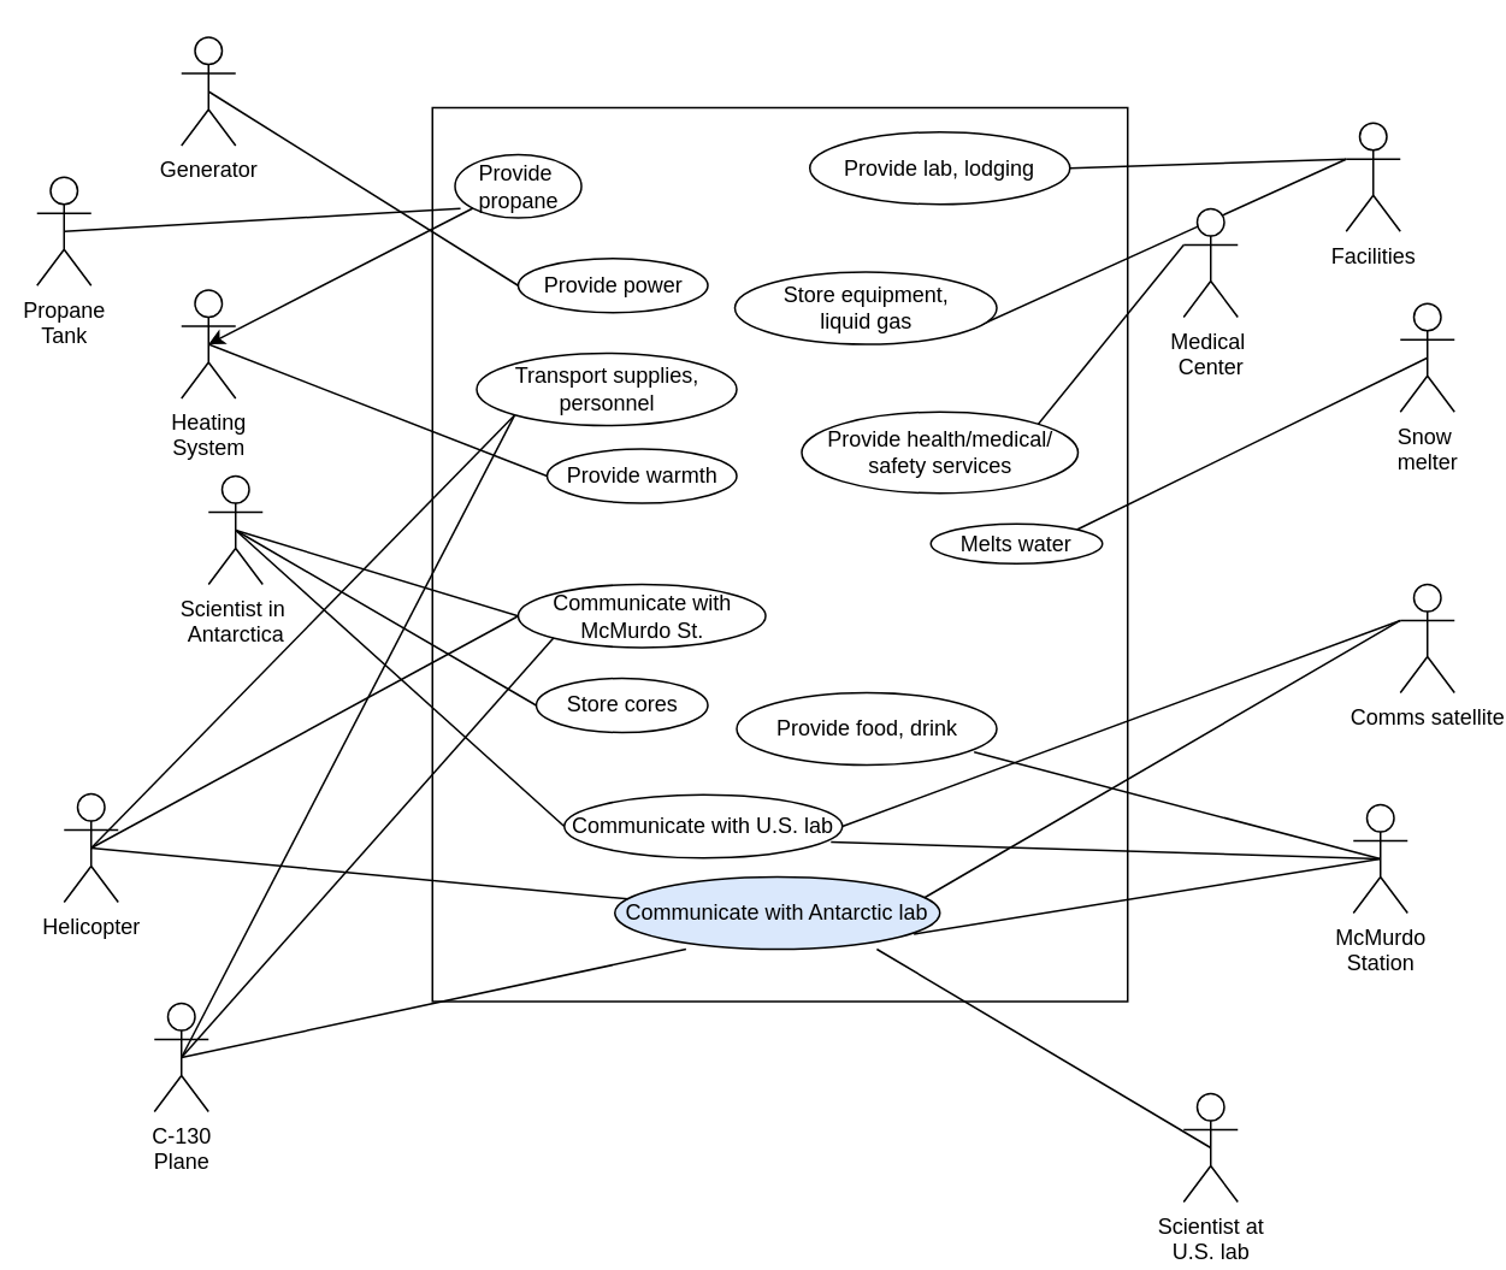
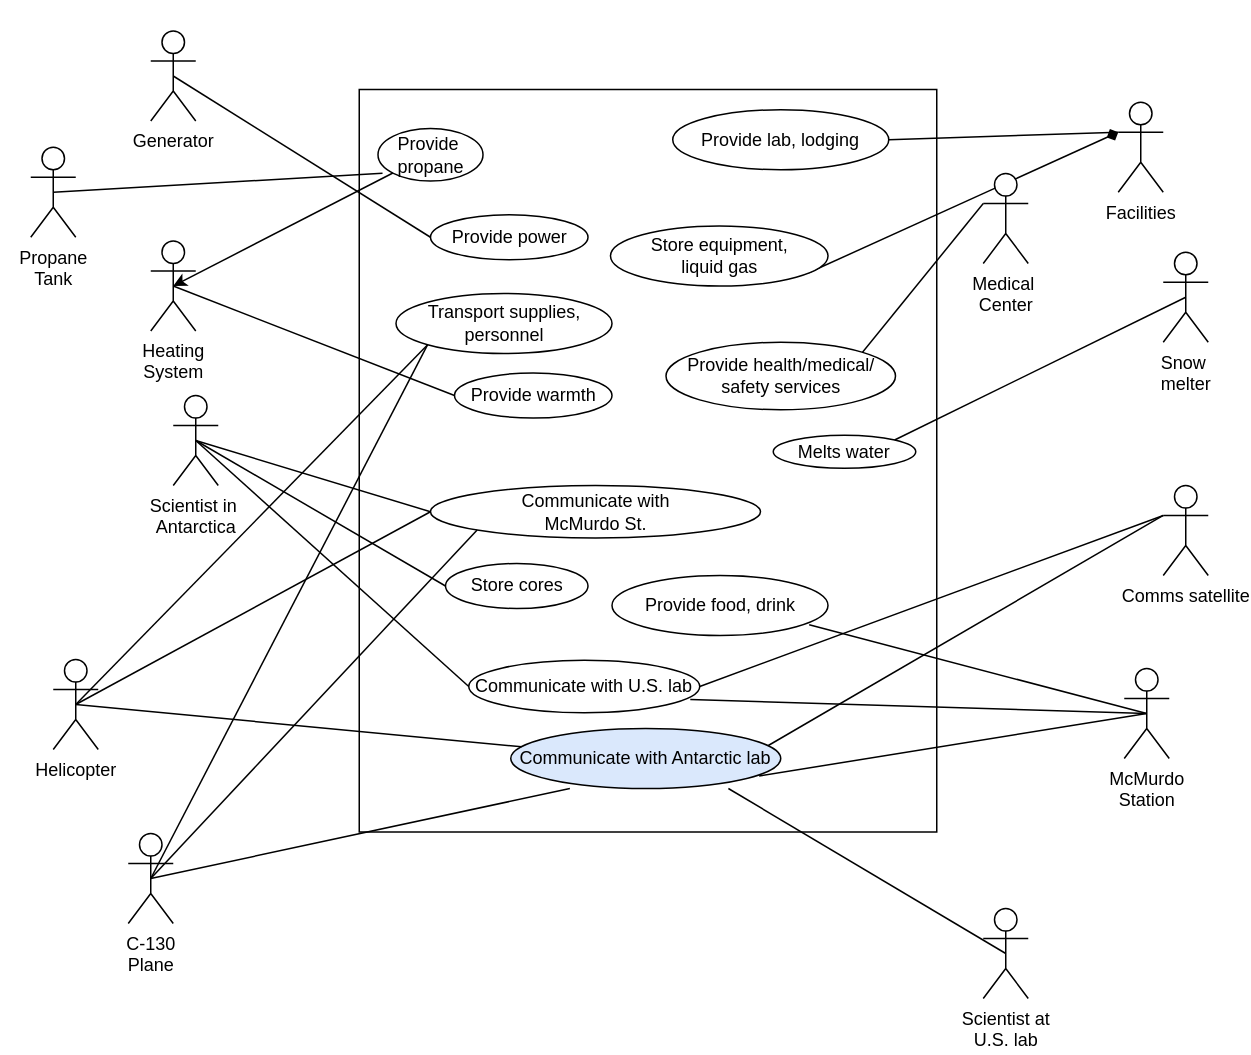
  <mxCell id="0" />
  <mxCell id="1" parent="0" />
  <mxCell id="2" value="" style="rounded=0;whiteSpace=wrap;html=1;rotation=90;" parent="1" vertex="1"><mxGeometry x="184" y="114" width="495" height="385" as="geometry" /></mxCell>
  <mxCell id="3" value="Comms satellite" style="shape=umlActor;verticalLabelPosition=bottom;labelBackgroundColor=#ffffff;verticalAlign=top;html=1;outlineConnect=0;" parent="1" vertex="1"><mxGeometry x="775" y="323" width="30" height="60" as="geometry" /></mxCell>
  <mxCell id="4" value="" style="endArrow=none;html=1;exitX=1;exitY=0.5;exitDx=0;exitDy=0;entryX=0;entryY=0.333;entryDx=0;entryDy=0;entryPerimeter=0;" parent="1" source="18" target="3" edge="1"><mxGeometry width="50" height="50" relative="1" as="geometry"><mxPoint x="532.882" y="357.176" as="sourcePoint" /><mxPoint x="745" y="295" as="targetPoint" /></mxGeometry></mxCell>
  <mxCell id="5" value="" style="endArrow=none;html=1;exitX=0.946;exitY=0.304;exitDx=0;exitDy=0;exitPerimeter=0;entryX=0;entryY=0.333;entryDx=0;entryDy=0;entryPerimeter=0;" parent="1" source="19" target="3" edge="1"><mxGeometry width="50" height="50" relative="1" as="geometry"><mxPoint x="537.588" y="413.647" as="sourcePoint" /><mxPoint x="745" y="295" as="targetPoint" /></mxGeometry></mxCell>
  <mxCell id="6" value="Facilities" style="shape=umlActor;verticalLabelPosition=bottom;labelBackgroundColor=#ffffff;verticalAlign=top;html=1;outlineConnect=0;" parent="1" vertex="1"><mxGeometry x="745" y="67.5" width="30" height="60" as="geometry" /></mxCell>
  <mxCell id="7" value="" style="endArrow=none;html=1;entryX=0;entryY=0.333;entryDx=0;entryDy=0;entryPerimeter=0;exitX=1;exitY=0.5;exitDx=0;exitDy=0;" parent="1" source="12" target="6" edge="1"><mxGeometry width="50" height="50" relative="1" as="geometry"><mxPoint x="645" y="45" as="sourcePoint" /><mxPoint x="705" y="125" as="targetPoint" /></mxGeometry></mxCell>
- <mxCell id="8" value="" style="endArrow=none;html=1;exitX=0.908;exitY=0.784;exitDx=0;exitDy=0;exitPerimeter=0;entryX=0;entryY=0.333;entryDx=0;entryDy=0;entryPerimeter=0;" parent="1" source="13" target="6" edge="1"><mxGeometry width="50" height="50" relative="1" as="geometry"><mxPoint x="522" y="110" as="sourcePoint" /><mxPoint x="725" y="101" as="targetPoint" /></mxGeometry></mxCell>
+ <mxCell id="8" value="" style="endArrow=diamond;html=1;exitX=0.908;exitY=0.784;exitDx=0;exitDy=0;exitPerimeter=0;entryX=0;entryY=0.333;entryDx=0;entryDy=0;entryPerimeter=0;" parent="1" source="13" target="6" edge="1"><mxGeometry width="50" height="50" relative="1" as="geometry"><mxPoint x="522" y="110" as="sourcePoint" /><mxPoint x="725" y="101" as="targetPoint" /></mxGeometry></mxCell>
  <mxCell id="9" value="Scientist at &lt;br&gt;U.S.&amp;nbsp;lab&lt;br&gt;" style="shape=umlActor;verticalLabelPosition=bottom;labelBackgroundColor=#ffffff;verticalAlign=top;html=1;outlineConnect=0;" parent="1" vertex="1"><mxGeometry x="655" y="605" width="30" height="60" as="geometry" /></mxCell>
  <mxCell id="10" value="" style="endArrow=none;html=1;exitX=0.5;exitY=0.5;exitDx=0;exitDy=0;exitPerimeter=0;entryX=0.806;entryY=1;entryDx=0;entryDy=0;entryPerimeter=0;" parent="1" source="9" target="19" edge="1"><mxGeometry width="50" height="50" relative="1" as="geometry"><mxPoint x="165" y="185" as="sourcePoint" /><mxPoint x="455" y="625" as="targetPoint" /></mxGeometry></mxCell>
  <mxCell id="11" value="Medical&amp;nbsp;&lt;br&gt;Center&lt;br&gt;" style="shape=umlActor;verticalLabelPosition=bottom;labelBackgroundColor=#ffffff;verticalAlign=top;html=1;outlineConnect=0;" parent="1" vertex="1"><mxGeometry x="655" y="115" width="30" height="60" as="geometry" /></mxCell>
  <mxCell id="12" value="Provide lab, lodging" style="ellipse;whiteSpace=wrap;html=1;" parent="1" vertex="1"><mxGeometry x="448" y="72.5" width="144" height="40" as="geometry" /></mxCell>
  <mxCell id="13" value="&lt;span&gt;Store equipment, &lt;br&gt;liquid gas&lt;/span&gt;" style="ellipse;whiteSpace=wrap;html=1;" parent="1" vertex="1"><mxGeometry x="406.5" y="150" width="145" height="40" as="geometry" /></mxCell>
  <mxCell id="14" value="Provide food, drink" style="ellipse;whiteSpace=wrap;html=1;" parent="1" vertex="1"><mxGeometry x="407.5" y="383" width="144" height="40" as="geometry" /></mxCell>
  <mxCell id="15" value="&lt;span&gt;Provide health/medical/&lt;br&gt;safety services&lt;/span&gt;" style="ellipse;whiteSpace=wrap;html=1;" parent="1" vertex="1"><mxGeometry x="443.5" y="227.5" width="153" height="45" as="geometry" /></mxCell>
  <mxCell id="16" value="&lt;span&gt;Provide warmth&lt;/span&gt;" style="ellipse;whiteSpace=wrap;html=1;" parent="1" vertex="1"><mxGeometry x="302.5" y="248" width="105" height="30" as="geometry" /></mxCell>
  <mxCell id="17" value="&lt;span&gt;Store cores&lt;/span&gt;" style="ellipse;whiteSpace=wrap;html=1;" parent="1" vertex="1"><mxGeometry x="296.5" y="375" width="95" height="30" as="geometry" /></mxCell>
  <mxCell id="18" value="&lt;span&gt;Communicate with U.S. lab&lt;/span&gt;" style="ellipse;whiteSpace=wrap;html=1;" parent="1" vertex="1"><mxGeometry x="312" y="439.5" width="154" height="35" as="geometry" /></mxCell>
  <mxCell id="19" value="&lt;span&gt;Communicate with Antarctic lab&lt;/span&gt;" style="ellipse;whiteSpace=wrap;html=1;fillColor=#dae8fc;" parent="1" vertex="1"><mxGeometry x="340" y="485" width="180" height="40" as="geometry" /></mxCell>
  <mxCell id="20" value="Scientist in&amp;nbsp;&lt;br&gt;Antarctica&lt;br&gt;" style="shape=umlActor;verticalLabelPosition=bottom;labelBackgroundColor=#ffffff;verticalAlign=top;html=1;outlineConnect=0;" parent="1" vertex="1"><mxGeometry x="115" y="263" width="30" height="60" as="geometry" /></mxCell>
  <mxCell id="21" value="" style="endArrow=none;html=1;entryX=0;entryY=0.5;entryDx=0;entryDy=0;exitX=0.5;exitY=0.5;exitDx=0;exitDy=0;exitPerimeter=0;" parent="1" source="20" target="18" edge="1"><mxGeometry width="50" height="50" relative="1" as="geometry"><mxPoint x="155" y="365" as="sourcePoint" /><mxPoint x="275" y="375" as="targetPoint" /></mxGeometry></mxCell>
  <mxCell id="22" value="" style="endArrow=none;html=1;entryX=0;entryY=0.333;entryDx=0;entryDy=0;entryPerimeter=0;exitX=1;exitY=0;exitDx=0;exitDy=0;" parent="1" source="15" target="11" edge="1"><mxGeometry width="50" height="50" relative="1" as="geometry"><mxPoint x="625" y="465" as="sourcePoint" /><mxPoint x="695" y="425" as="targetPoint" /></mxGeometry></mxCell>
  <mxCell id="23" value="Heating &lt;br&gt;System" style="shape=umlActor;verticalLabelPosition=bottom;labelBackgroundColor=#ffffff;verticalAlign=top;html=1;outlineConnect=0;" parent="1" vertex="1"><mxGeometry x="100" y="160" width="30" height="60" as="geometry" /></mxCell>
  <mxCell id="24" value="" style="endArrow=none;html=1;entryX=0;entryY=0.5;entryDx=0;entryDy=0;exitX=0.5;exitY=0.5;exitDx=0;exitDy=0;exitPerimeter=0;" parent="1" source="23" target="16" edge="1"><mxGeometry width="50" height="50" relative="1" as="geometry"><mxPoint x="185" y="155" as="sourcePoint" /><mxPoint x="265" y="85" as="targetPoint" /></mxGeometry></mxCell>
  <mxCell id="25" value="" style="endArrow=none;html=1;exitX=0.5;exitY=0.5;exitDx=0;exitDy=0;exitPerimeter=0;entryX=0;entryY=0.5;entryDx=0;entryDy=0;" parent="1" source="20" target="17" edge="1"><mxGeometry width="50" height="50" relative="1" as="geometry"><mxPoint x="145" y="375" as="sourcePoint" /><mxPoint x="195" y="325" as="targetPoint" /></mxGeometry></mxCell>
  <mxCell id="26" value="McMurdo&lt;br&gt;Station&lt;br&gt;" style="shape=umlActor;verticalLabelPosition=bottom;labelBackgroundColor=#ffffff;verticalAlign=top;html=1;outlineConnect=0;" parent="1" vertex="1"><mxGeometry x="749" y="445" width="30" height="60" as="geometry" /></mxCell>
  <mxCell id="27" value="" style="endArrow=none;html=1;entryX=0.5;entryY=0.5;entryDx=0;entryDy=0;entryPerimeter=0;exitX=0.92;exitY=0.791;exitDx=0;exitDy=0;exitPerimeter=0;" parent="1" source="19" target="26" edge="1"><mxGeometry width="50" height="50" relative="1" as="geometry"><mxPoint x="605" y="535" as="sourcePoint" /><mxPoint x="655" y="485" as="targetPoint" /></mxGeometry></mxCell>
  <mxCell id="28" value="" style="endArrow=none;html=1;entryX=0.5;entryY=0.5;entryDx=0;entryDy=0;entryPerimeter=0;exitX=0.959;exitY=0.749;exitDx=0;exitDy=0;exitPerimeter=0;" parent="1" source="18" target="26" edge="1"><mxGeometry width="50" height="50" relative="1" as="geometry"><mxPoint x="505" y="405" as="sourcePoint" /><mxPoint x="555" y="515" as="targetPoint" /></mxGeometry></mxCell>
  <mxCell id="29" value="" style="endArrow=none;html=1;entryX=0.5;entryY=0.5;entryDx=0;entryDy=0;entryPerimeter=0;exitX=0.913;exitY=0.821;exitDx=0;exitDy=0;exitPerimeter=0;" parent="1" source="14" target="26" edge="1"><mxGeometry width="50" height="50" relative="1" as="geometry"><mxPoint x="615" y="535" as="sourcePoint" /><mxPoint x="755" y="485" as="targetPoint" /></mxGeometry></mxCell>
  <mxCell id="30" value="Helicopter&lt;br&gt;" style="shape=umlActor;verticalLabelPosition=bottom;labelBackgroundColor=#ffffff;verticalAlign=top;html=1;outlineConnect=0;" parent="1" vertex="1"><mxGeometry x="35" y="439" width="30" height="60" as="geometry" /></mxCell>
  <mxCell id="31" value="" style="endArrow=none;html=1;exitX=0.5;exitY=0.5;exitDx=0;exitDy=0;exitPerimeter=0;" parent="1" source="30" target="19" edge="1"><mxGeometry width="50" height="50" relative="1" as="geometry"><mxPoint x="215" y="535" as="sourcePoint" /><mxPoint x="265" y="485" as="targetPoint" /></mxGeometry></mxCell>
  <mxCell id="32" value="Generator" style="shape=umlActor;verticalLabelPosition=bottom;labelBackgroundColor=#ffffff;verticalAlign=top;html=1;outlineConnect=0;" parent="1" vertex="1"><mxGeometry x="100" y="20" width="30" height="60" as="geometry" /></mxCell>
  <mxCell id="33" value="C-130&lt;br&gt;Plane&lt;br&gt;" style="shape=umlActor;verticalLabelPosition=bottom;labelBackgroundColor=#ffffff;verticalAlign=top;html=1;outlineConnect=0;" parent="1" vertex="1"><mxGeometry x="85" y="555" width="30" height="60" as="geometry" /></mxCell>
  <mxCell id="34" value="" style="endArrow=none;html=1;exitX=0.5;exitY=0.5;exitDx=0;exitDy=0;exitPerimeter=0;entryX=0.219;entryY=1;entryDx=0;entryDy=0;entryPerimeter=0;" parent="1" source="33" target="19" edge="1"><mxGeometry width="50" height="50" relative="1" as="geometry"><mxPoint x="315" y="615" as="sourcePoint" /><mxPoint x="365" y="565" as="targetPoint" /></mxGeometry></mxCell>
  <mxCell id="35" value="Transport supplies, personnel" style="ellipse;whiteSpace=wrap;html=1;" parent="1" vertex="1"><mxGeometry x="263.5" y="195" width="144" height="40" as="geometry" /></mxCell>
  <mxCell id="36" value="" style="endArrow=none;html=1;entryX=0;entryY=1;entryDx=0;entryDy=0;exitX=0.5;exitY=0.5;exitDx=0;exitDy=0;exitPerimeter=0;" parent="1" source="30" target="35" edge="1"><mxGeometry width="50" height="50" relative="1" as="geometry"><mxPoint x="35" y="695" as="sourcePoint" /><mxPoint x="85" y="645" as="targetPoint" /></mxGeometry></mxCell>
  <mxCell id="37" value="" style="endArrow=none;html=1;entryX=0.5;entryY=0.5;entryDx=0;entryDy=0;entryPerimeter=0;exitX=0;exitY=1;exitDx=0;exitDy=0;" parent="1" source="35" target="33" edge="1"><mxGeometry width="50" height="50" relative="1" as="geometry"><mxPoint x="35" y="695" as="sourcePoint" /><mxPoint x="85" y="645" as="targetPoint" /></mxGeometry></mxCell>
  <mxCell id="38" value="&lt;span&gt;Provide power&lt;/span&gt;" style="ellipse;whiteSpace=wrap;html=1;" parent="1" vertex="1"><mxGeometry x="286.5" y="142.5" width="105" height="30" as="geometry" /></mxCell>
  <mxCell id="39" value="" style="endArrow=none;html=1;entryX=0;entryY=0.5;entryDx=0;entryDy=0;exitX=0.5;exitY=0.5;exitDx=0;exitDy=0;exitPerimeter=0;" parent="1" source="32" target="38" edge="1"><mxGeometry width="50" height="50" relative="1" as="geometry"><mxPoint x="165" y="125" as="sourcePoint" /><mxPoint x="215" y="75" as="targetPoint" /></mxGeometry></mxCell>
  <mxCell id="40" value="Propane&lt;br&gt;Tank&lt;br&gt;" style="shape=umlActor;verticalLabelPosition=bottom;labelBackgroundColor=#ffffff;verticalAlign=top;html=1;outlineConnect=0;" parent="1" vertex="1"><mxGeometry x="20" y="97.5" width="30" height="60" as="geometry" /></mxCell>
  <mxCell id="41" value="Provide&amp;nbsp;&lt;br&gt;propane&lt;br&gt;" style="ellipse;whiteSpace=wrap;html=1;" parent="1" vertex="1"><mxGeometry x="251.5" y="85" width="70" height="35" as="geometry" /></mxCell>
  <mxCell id="42" value="" style="endArrow=none;html=1;entryX=0.5;entryY=0.5;entryDx=0;entryDy=0;entryPerimeter=0;exitX=0.043;exitY=0.852;exitDx=0;exitDy=0;exitPerimeter=0;" parent="1" source="41" target="40" edge="1"><mxGeometry width="50" height="50" relative="1" as="geometry"><mxPoint x="25" y="154" as="sourcePoint" /><mxPoint x="125" y="115" as="targetPoint" /></mxGeometry></mxCell>
  <mxCell id="43" value="Snow&amp;nbsp;&lt;br&gt;melter&lt;br&gt;" style="shape=umlActor;verticalLabelPosition=bottom;labelBackgroundColor=#ffffff;verticalAlign=top;html=1;outlineConnect=0;" parent="1" vertex="1"><mxGeometry x="775" y="167.5" width="30" height="60" as="geometry" /></mxCell>
  <mxCell id="44" value="&lt;span&gt;Melts water&lt;/span&gt;" style="ellipse;whiteSpace=wrap;html=1;" parent="1" vertex="1"><mxGeometry x="515" y="289.5" width="95" height="22" as="geometry" /></mxCell>
  <mxCell id="45" value="" style="endArrow=none;html=1;entryX=0.5;entryY=0.5;entryDx=0;entryDy=0;entryPerimeter=0;exitX=1;exitY=0;exitDx=0;exitDy=0;" parent="1" source="44" target="43" edge="1"><mxGeometry width="50" height="50" relative="1" as="geometry"><mxPoint x="685" y="275" as="sourcePoint" /><mxPoint x="735" y="225" as="targetPoint" /></mxGeometry></mxCell>
- <mxCell id="46" value="&lt;span&gt;Communicate with&lt;br&gt;McMurdo St.&lt;br&gt;&lt;/span&gt;" style="ellipse;whiteSpace=wrap;html=1;" parent="1" vertex="1"><mxGeometry x="286.5" y="323" width="137" height="35" as="geometry" /></mxCell>
+ <mxCell id="46" value="&lt;span&gt;Communicate with&lt;br&gt;McMurdo St.&lt;br&gt;&lt;/span&gt;" style="ellipse;whiteSpace=wrap;html=1;" parent="1" vertex="1"><mxGeometry x="286.5" y="323" width="220" height="35" as="geometry" /></mxCell>
  <mxCell id="47" value="" style="endArrow=none;html=1;entryX=0.5;entryY=0.5;entryDx=0;entryDy=0;entryPerimeter=0;exitX=0;exitY=0.5;exitDx=0;exitDy=0;" parent="1" source="46" target="20" edge="1"><mxGeometry width="50" height="50" relative="1" as="geometry"><mxPoint x="15" y="725" as="sourcePoint" /><mxPoint x="65" y="675" as="targetPoint" /></mxGeometry></mxCell>
  <mxCell id="48" value="" style="endArrow=classic;html=1;entryX=0.5;entryY=0.5;entryDx=0;entryDy=0;entryPerimeter=0;exitX=0;exitY=1;exitDx=0;exitDy=0;" parent="1" source="41" target="23" edge="1"><mxGeometry width="50" height="50" relative="1" as="geometry"><mxPoint x="25" y="325" as="sourcePoint" /><mxPoint x="75" y="275" as="targetPoint" /></mxGeometry></mxCell>
  <mxCell id="49" value="" style="endArrow=none;html=1;entryX=0.5;entryY=0.5;entryDx=0;entryDy=0;entryPerimeter=0;exitX=0;exitY=0.5;exitDx=0;exitDy=0;" parent="1" source="46" target="30" edge="1"><mxGeometry width="50" height="50" relative="1" as="geometry"><mxPoint x="15" y="725" as="sourcePoint" /><mxPoint x="65" y="675" as="targetPoint" /></mxGeometry></mxCell>
  <mxCell id="50" value="" style="endArrow=none;html=1;entryX=0.5;entryY=0.5;entryDx=0;entryDy=0;entryPerimeter=0;exitX=0;exitY=1;exitDx=0;exitDy=0;" parent="1" source="46" target="33" edge="1"><mxGeometry width="50" height="50" relative="1" as="geometry"><mxPoint x="285" y="295" as="sourcePoint" /><mxPoint x="55" y="625" as="targetPoint" /></mxGeometry></mxCell>
